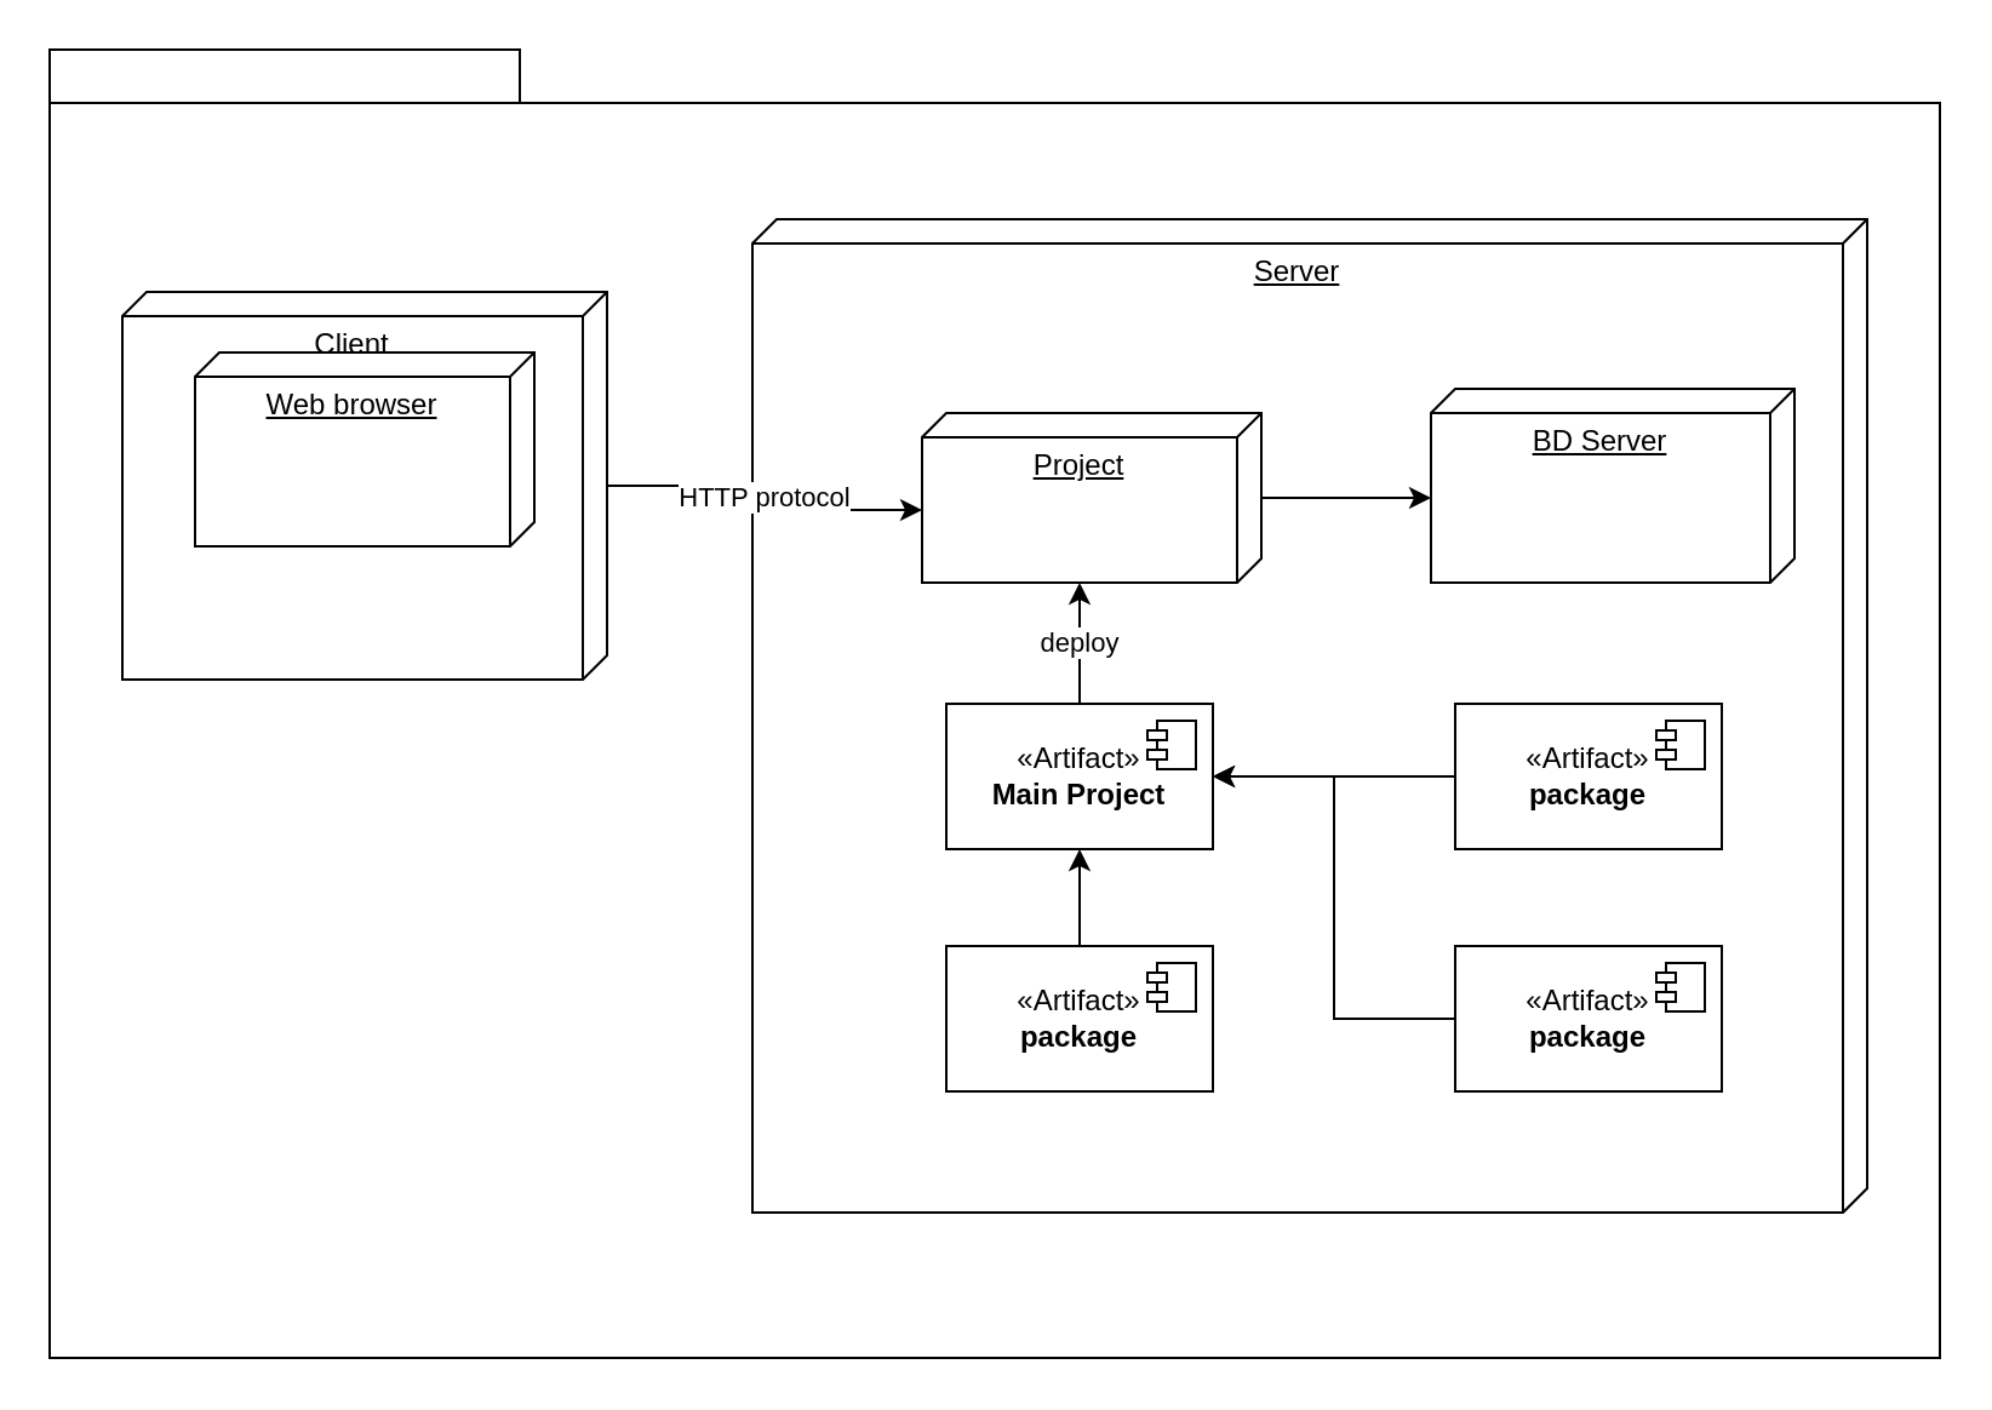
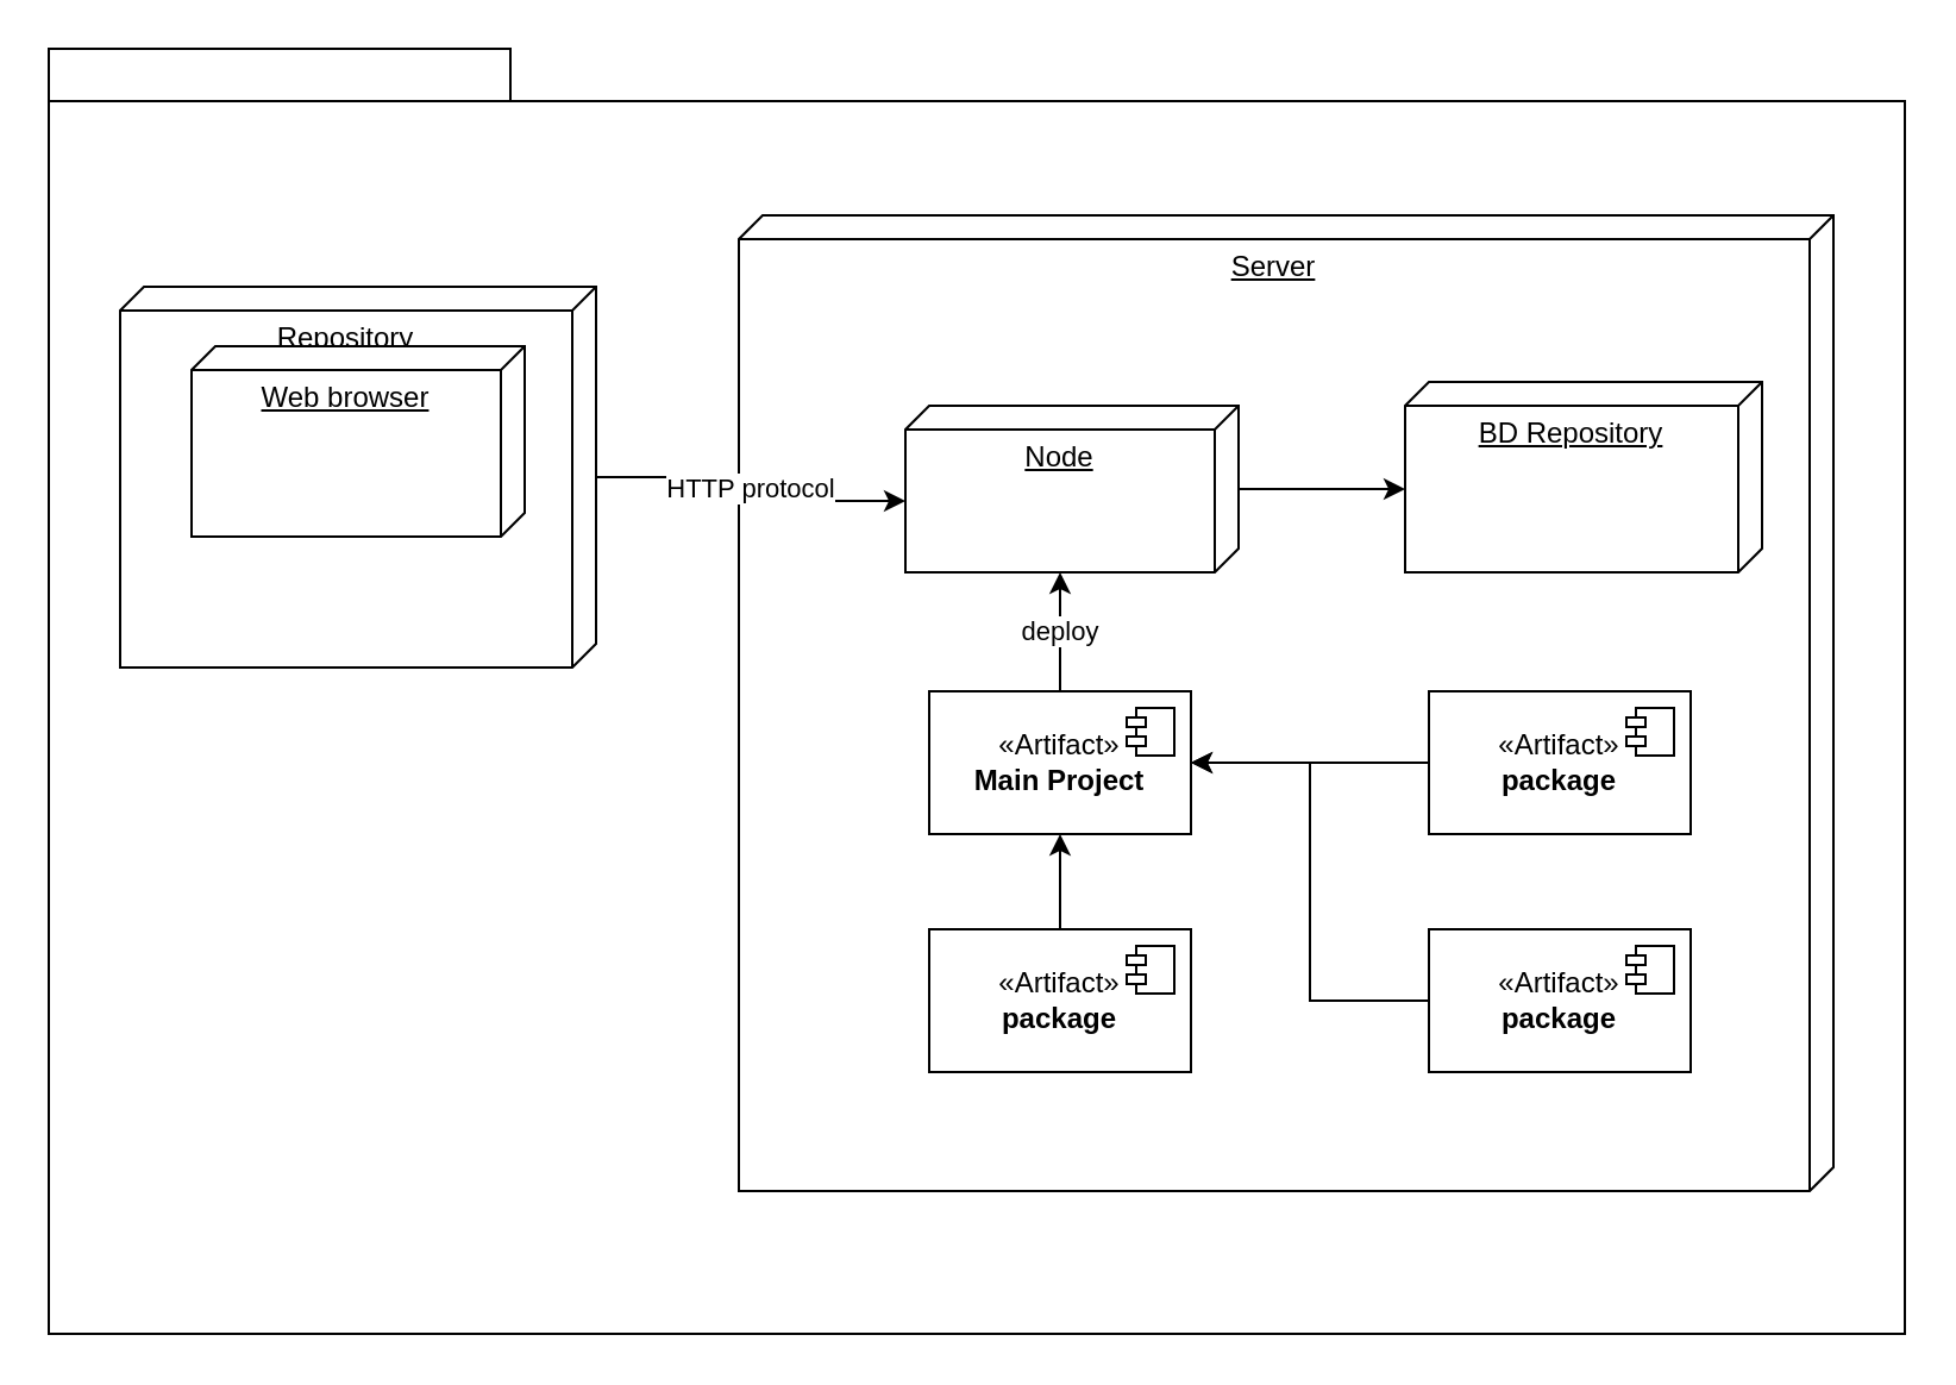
  <mxCell id="0" />
  <mxCell id="1" parent="0" />
  <mxCell id="2" value="Server" style="verticalAlign=top;align=center;spacingTop=8;spacingLeft=2;spacingRight=12;shape=cube;size=10;direction=south;fontStyle=4;html=1;whiteSpace=wrap;movable=0;resizable=0;rotatable=0;deletable=0;editable=0;locked=1;connectable=0;" vertex="1" parent="1"><mxGeometry x="310" y="90" width="460" height="410" as="geometry" /></mxCell>
  <mxCell id="3" value="" style="shape=folder;fontStyle=1;spacingTop=10;tabWidth=194;tabHeight=22;tabPosition=left;html=1;rounded=0;shadow=0;comic=0;labelBackgroundColor=none;strokeWidth=1;fillColor=none;fontFamily=Verdana;fontSize=10;align=center;movable=0;resizable=0;rotatable=0;deletable=0;editable=0;locked=1;connectable=0;" vertex="1" parent="1"><mxGeometry x="20" y="20" width="780" height="540" as="geometry" /></mxCell>
  <mxCell id="4" value="HTTP protocol" style="edgeStyle=orthogonalEdgeStyle;rounded=0;orthogonalLoop=1;jettySize=auto;html=1;entryX=0;entryY=0;entryDx=40;entryDy=140;entryPerimeter=0;" edge="1" parent="1" source="5" target="8"><mxGeometry relative="1" as="geometry"><mxPoint x="270" y="320" as="targetPoint" /></mxGeometry></mxCell>
- <mxCell id="5" value="Client" style="verticalAlign=top;align=center;spacingTop=8;spacingLeft=2;spacingRight=12;shape=cube;size=10;direction=south;fontStyle=4;html=1;whiteSpace=wrap;container=0;movable=0;resizable=0;rotatable=0;deletable=0;editable=0;locked=1;connectable=0;" vertex="1" parent="1"><mxGeometry x="50" y="120" width="200" height="160" as="geometry" /></mxCell>
+ <mxCell id="5" value="Repository" style="verticalAlign=top;align=center;spacingTop=8;spacingLeft=2;spacingRight=12;shape=cube;size=10;direction=south;fontStyle=4;html=1;whiteSpace=wrap;container=0;movable=0;resizable=0;rotatable=0;deletable=0;editable=0;locked=1;connectable=0;" vertex="1" parent="1"><mxGeometry x="50" y="120" width="200" height="160" as="geometry" /></mxCell>
  <mxCell id="6" value="Web browser" style="verticalAlign=top;align=center;spacingTop=8;spacingLeft=2;spacingRight=12;shape=cube;size=10;direction=south;fontStyle=4;html=1;whiteSpace=wrap;container=0;movable=0;resizable=0;rotatable=0;deletable=0;editable=0;locked=1;connectable=0;" vertex="1" parent="1"><mxGeometry x="80" y="145" width="140" height="80" as="geometry" /></mxCell>
  <mxCell id="7" style="edgeStyle=orthogonalEdgeStyle;rounded=0;orthogonalLoop=1;jettySize=auto;html=1;entryX=0;entryY=0;entryDx=45;entryDy=150;entryPerimeter=0;" edge="1" parent="1" source="8" target="9"><mxGeometry relative="1" as="geometry" /></mxCell>
- <mxCell id="8" value="Project" style="verticalAlign=top;align=center;spacingTop=8;spacingLeft=2;spacingRight=12;shape=cube;size=10;direction=south;fontStyle=4;html=1;whiteSpace=wrap;movable=0;resizable=0;rotatable=0;deletable=0;editable=0;locked=1;connectable=0;" vertex="1" parent="1"><mxGeometry x="380" y="170" width="140" height="70" as="geometry" /></mxCell>
- <mxCell id="9" value="BD Server" style="verticalAlign=top;align=center;spacingTop=8;spacingLeft=2;spacingRight=12;shape=cube;size=10;direction=south;fontStyle=4;html=1;whiteSpace=wrap;movable=0;resizable=0;rotatable=0;deletable=0;editable=0;locked=1;connectable=0;" vertex="1" parent="1"><mxGeometry x="590" y="160" width="150" height="80" as="geometry" /></mxCell>
+ <mxCell id="8" value="Node" style="verticalAlign=top;align=center;spacingTop=8;spacingLeft=2;spacingRight=12;shape=cube;size=10;direction=south;fontStyle=4;html=1;whiteSpace=wrap;movable=0;resizable=0;rotatable=0;deletable=0;editable=0;locked=1;connectable=0;" vertex="1" parent="1"><mxGeometry x="380" y="170" width="140" height="70" as="geometry" /></mxCell>
+ <mxCell id="9" value="BD Repository" style="verticalAlign=top;align=center;spacingTop=8;spacingLeft=2;spacingRight=12;shape=cube;size=10;direction=south;fontStyle=4;html=1;whiteSpace=wrap;movable=0;resizable=0;rotatable=0;deletable=0;editable=0;locked=1;connectable=0;" vertex="1" parent="1"><mxGeometry x="590" y="160" width="150" height="80" as="geometry" /></mxCell>
  <mxCell id="10" value="deploy" style="edgeStyle=orthogonalEdgeStyle;rounded=0;orthogonalLoop=1;jettySize=auto;html=1;entryX=0;entryY=0;entryDx=70;entryDy=75;entryPerimeter=0;" edge="1" parent="1" source="11" target="8"><mxGeometry relative="1" as="geometry" /></mxCell>
  <mxCell id="11" value="«Artifact»&lt;br&gt;&lt;b&gt;Main Project&lt;/b&gt;" style="html=1;dropTarget=0;whiteSpace=wrap;movable=0;resizable=0;rotatable=0;deletable=0;editable=0;locked=1;connectable=0;" vertex="1" parent="1"><mxGeometry x="390" y="290" width="110" height="60" as="geometry" /></mxCell>
  <mxCell id="12" value="" style="shape=module;jettyWidth=8;jettyHeight=4;" vertex="1" parent="11"><mxGeometry x="1" width="20" height="20" relative="1" as="geometry"><mxPoint x="-27" y="7" as="offset" /></mxGeometry></mxCell>
  <mxCell id="13" style="edgeStyle=orthogonalEdgeStyle;rounded=0;orthogonalLoop=1;jettySize=auto;html=1;" edge="1" parent="1" source="14" target="11"><mxGeometry relative="1" as="geometry" /></mxCell>
  <mxCell id="14" value="«Artifact»&lt;br&gt;&lt;b&gt;package&lt;/b&gt;" style="html=1;dropTarget=0;whiteSpace=wrap;movable=0;resizable=0;rotatable=0;deletable=0;editable=0;locked=1;connectable=0;" vertex="1" parent="1"><mxGeometry x="390" y="390" width="110" height="60" as="geometry" /></mxCell>
  <mxCell id="15" value="" style="shape=module;jettyWidth=8;jettyHeight=4;" vertex="1" parent="14"><mxGeometry x="1" width="20" height="20" relative="1" as="geometry"><mxPoint x="-27" y="7" as="offset" /></mxGeometry></mxCell>
  <mxCell id="16" style="edgeStyle=orthogonalEdgeStyle;rounded=0;orthogonalLoop=1;jettySize=auto;html=1;" edge="1" parent="1" source="17" target="11"><mxGeometry relative="1" as="geometry" /></mxCell>
  <mxCell id="17" value="«Artifact»&lt;br&gt;&lt;b&gt;package&lt;/b&gt;" style="html=1;dropTarget=0;whiteSpace=wrap;movable=0;resizable=0;rotatable=0;deletable=0;editable=0;locked=1;connectable=0;" vertex="1" parent="1"><mxGeometry x="600" y="290" width="110" height="60" as="geometry" /></mxCell>
  <mxCell id="18" value="" style="shape=module;jettyWidth=8;jettyHeight=4;" vertex="1" parent="17"><mxGeometry x="1" width="20" height="20" relative="1" as="geometry"><mxPoint x="-27" y="7" as="offset" /></mxGeometry></mxCell>
  <mxCell id="19" style="edgeStyle=orthogonalEdgeStyle;rounded=0;orthogonalLoop=1;jettySize=auto;html=1;entryX=1;entryY=0.5;entryDx=0;entryDy=0;" edge="1" parent="1" source="20" target="11"><mxGeometry relative="1" as="geometry" /></mxCell>
  <mxCell id="20" value="«Artifact»&lt;br&gt;&lt;b&gt;package&lt;/b&gt;" style="html=1;dropTarget=0;whiteSpace=wrap;movable=0;resizable=0;rotatable=0;deletable=0;editable=0;locked=1;connectable=0;" vertex="1" parent="1"><mxGeometry x="600" y="390" width="110" height="60" as="geometry" /></mxCell>
  <mxCell id="21" value="" style="shape=module;jettyWidth=8;jettyHeight=4;" vertex="1" parent="20"><mxGeometry x="1" width="20" height="20" relative="1" as="geometry"><mxPoint x="-27" y="7" as="offset" /></mxGeometry></mxCell>
